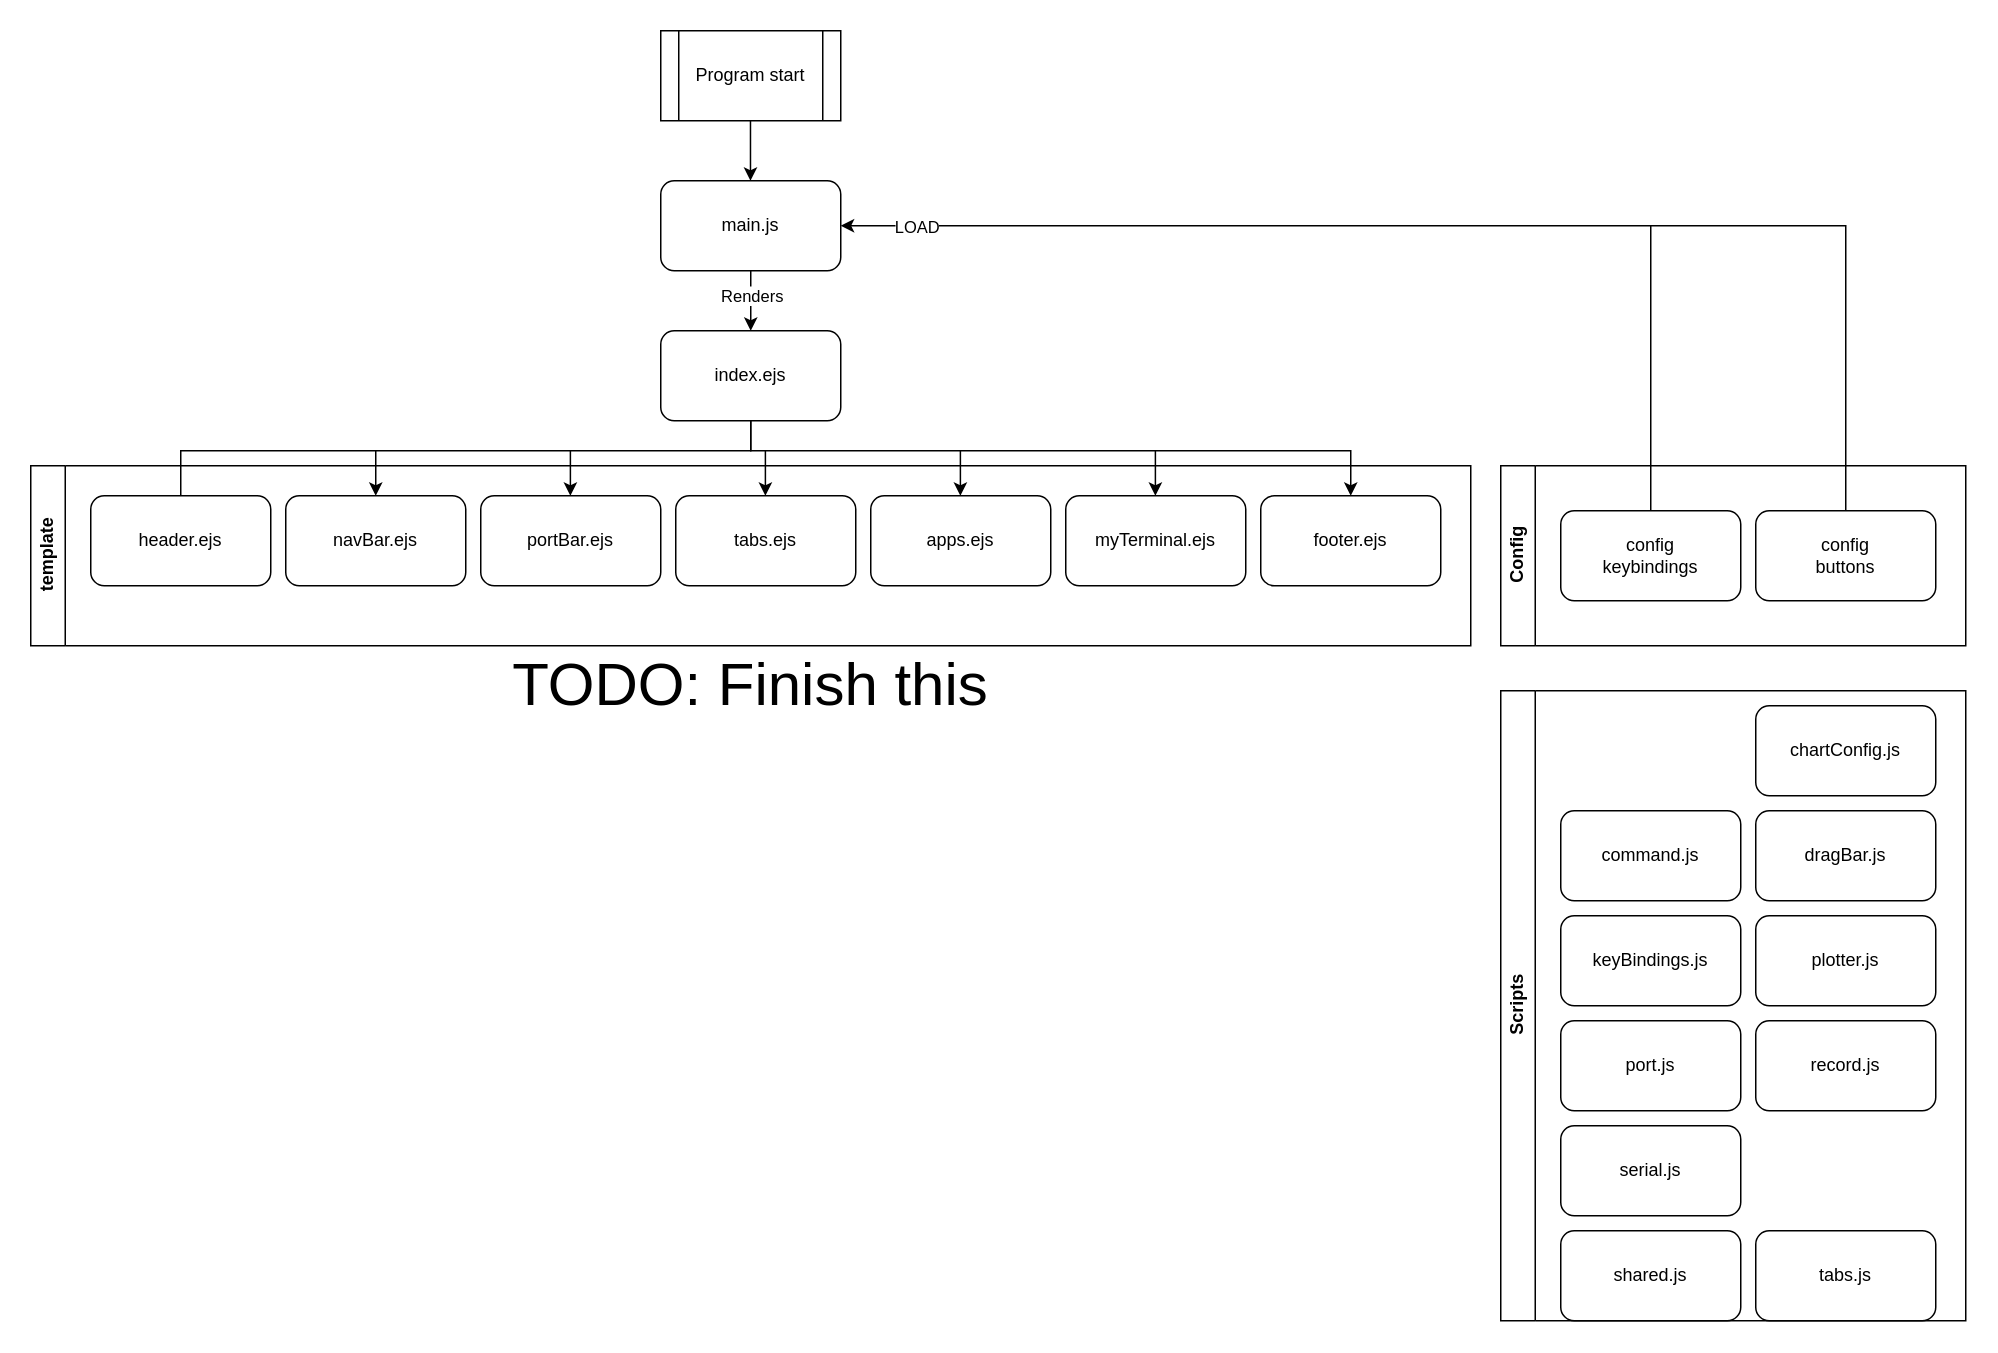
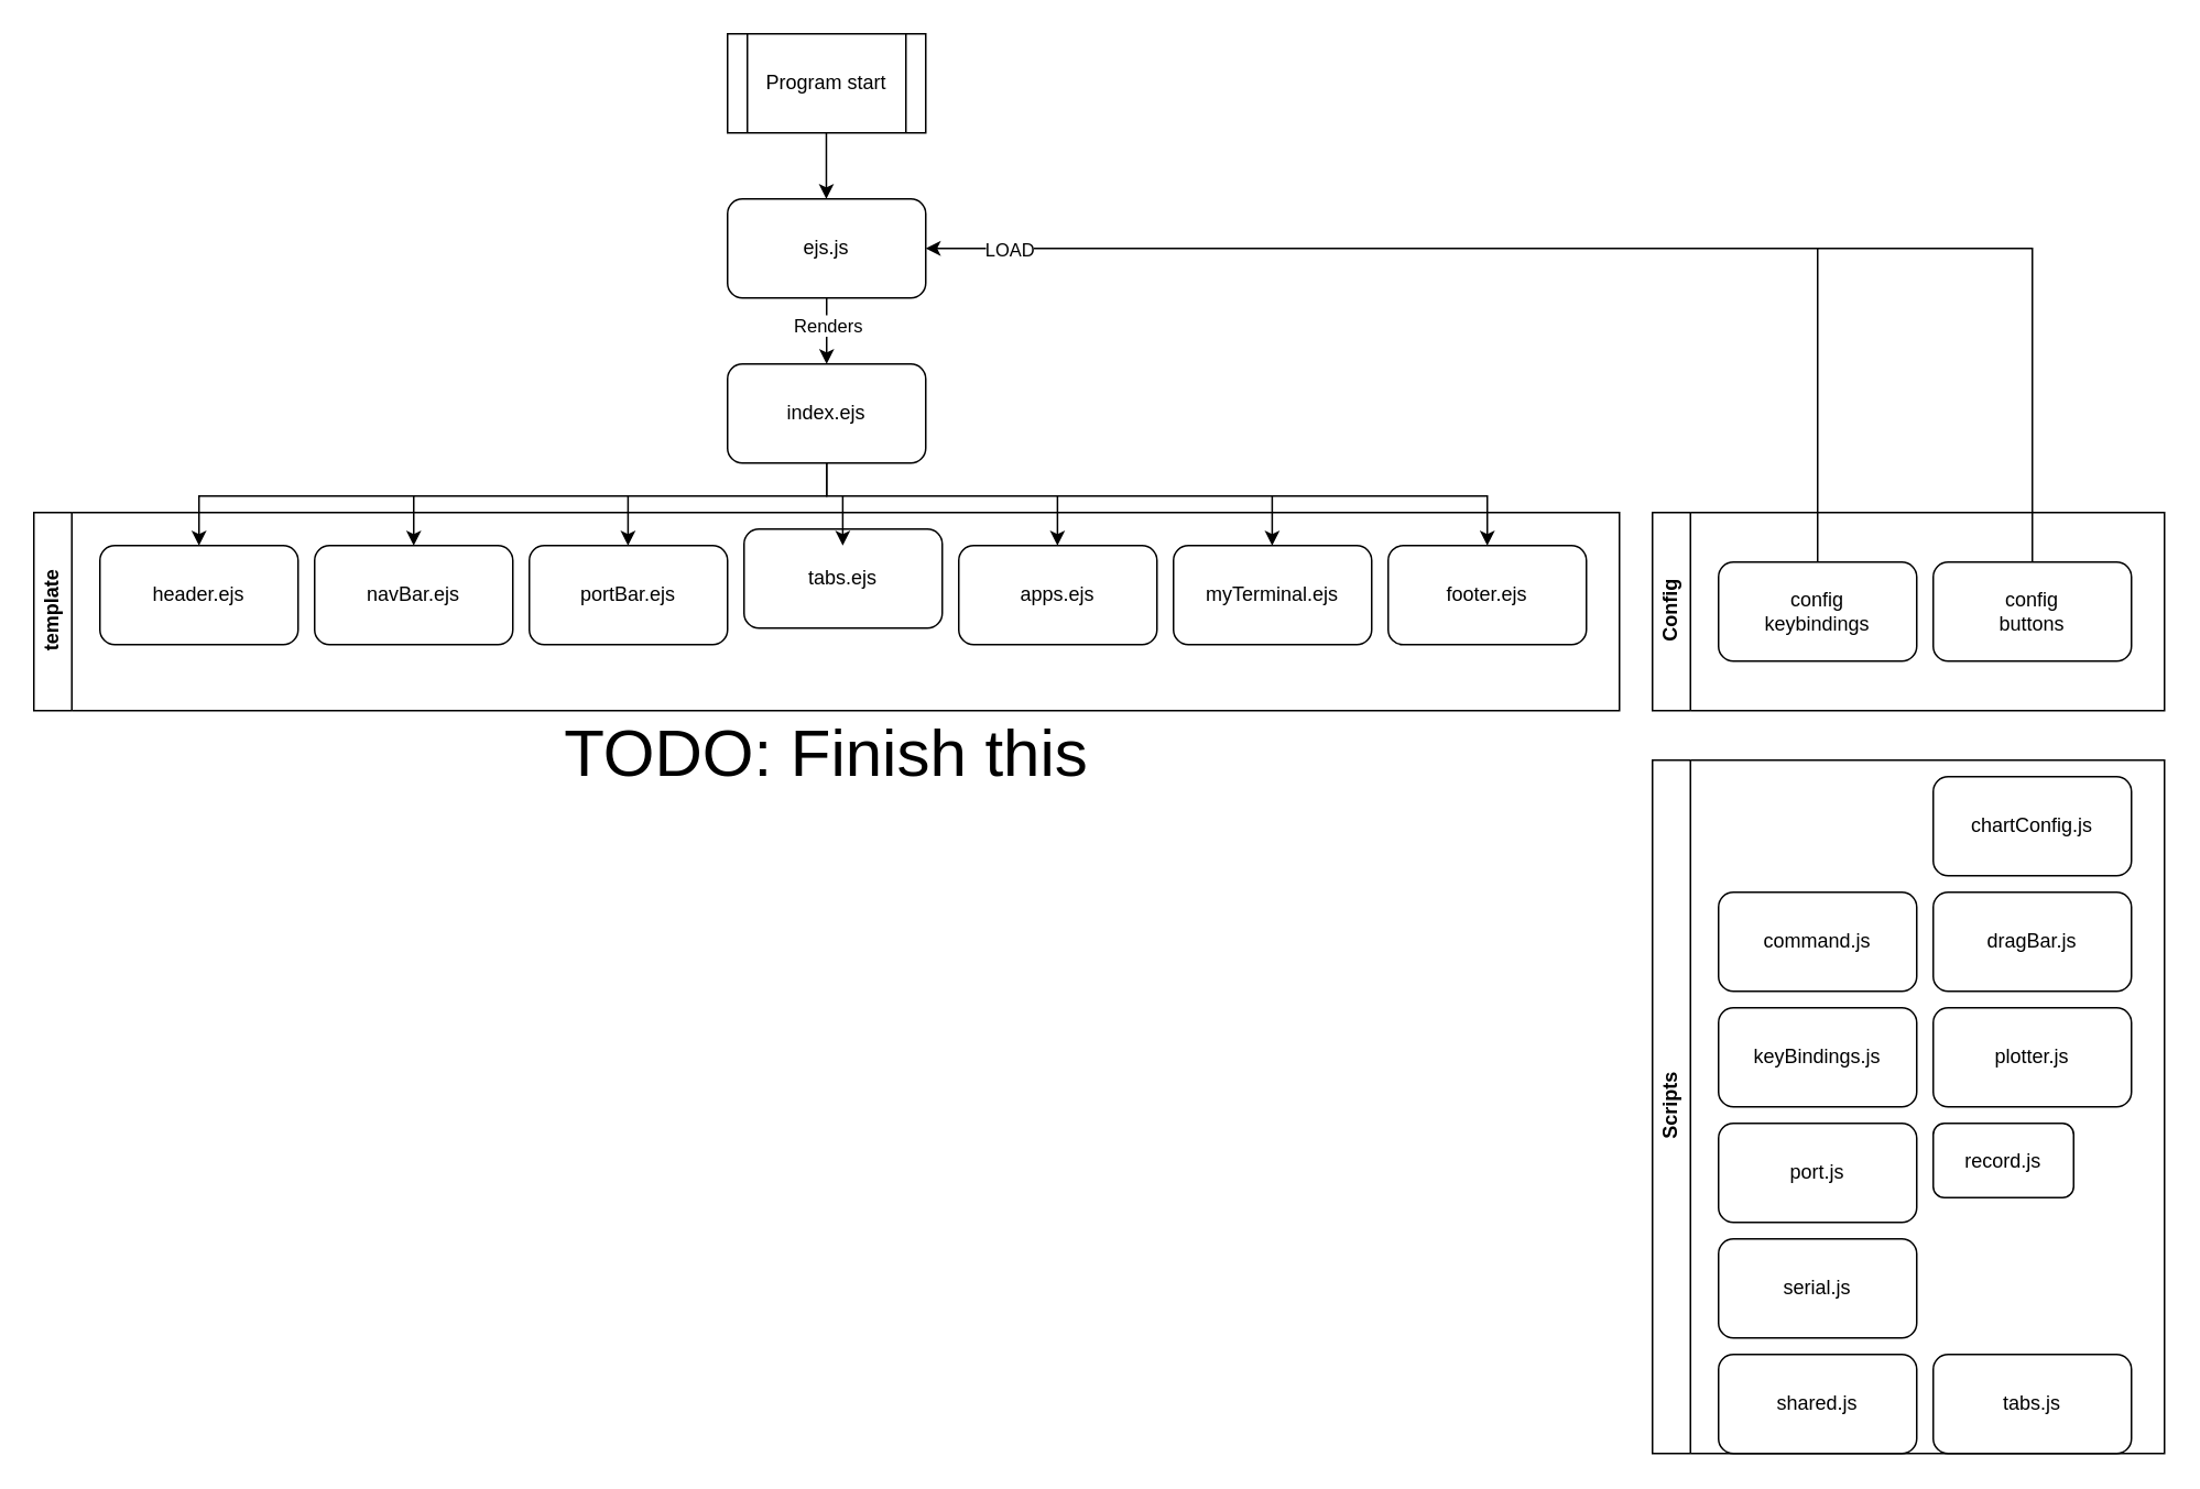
  <mxCell id="0" />
  <mxCell id="1" parent="0" />
- <mxCell id="2" value="main.js" style="rounded=1;whiteSpace=wrap;html=1;" parent="1" vertex="1"><mxGeometry x="440" width="120" height="60" as="geometry" y="120" /></mxCell>
+ <mxCell id="2" value="ejs.js" style="rounded=1;whiteSpace=wrap;html=1;" parent="1" vertex="1"><mxGeometry x="440" width="120" height="60" as="geometry" y="120" /></mxCell>
  <mxCell id="3" value="index.ejs" style="rounded=1;whiteSpace=wrap;html=1;" parent="1" vertex="1"><mxGeometry x="440" y="220" width="120" height="60" as="geometry" /></mxCell>
  <mxCell id="4" value="" style="endArrow=classic;html=1;rounded=0;exitX=0.5;exitY=1;exitDx=0;exitDy=0;entryX=0.5;entryY=0;entryDx=0;entryDy=0;" parent="1" source="2" target="3" edge="1"><mxGeometry width="50" height="50" relative="1" as="geometry"><mxPoint x="490" y="220" as="sourcePoint" /><mxPoint x="540" y="170" as="targetPoint" /></mxGeometry></mxCell>
  <mxCell id="5" value="Renders" style="edgeLabel;html=1;align=center;verticalAlign=middle;resizable=0;points=[];" vertex="1" connectable="0" parent="4"><mxGeometry x="-0.193" y="-2" relative="1" as="geometry"><mxPoint x="2" as="offset" /></mxGeometry></mxCell>
  <mxCell id="6" value="template" style="swimlane;horizontal=0;whiteSpace=wrap;html=1;" parent="1" vertex="1"><mxGeometry x="20" y="310" width="960" height="120" as="geometry" /></mxCell>
  <mxCell id="7" value="header.ejs" style="rounded=1;whiteSpace=wrap;html=1;" parent="6" vertex="1"><mxGeometry x="40" y="20" width="120" height="60" as="geometry" /></mxCell>
  <mxCell id="8" value="footer.ejs" style="rounded=1;whiteSpace=wrap;html=1;" parent="6" vertex="1"><mxGeometry x="820" y="20" width="120" height="60" as="geometry" /></mxCell>
  <mxCell id="9" value="myTerminal.ejs" style="rounded=1;whiteSpace=wrap;html=1;" parent="6" vertex="1"><mxGeometry x="690" y="20" width="120" height="60" as="geometry" /></mxCell>
  <mxCell id="10" value="apps.ejs" style="rounded=1;whiteSpace=wrap;html=1;" parent="6" vertex="1"><mxGeometry x="560" y="20" width="120" height="60" as="geometry" /></mxCell>
- <mxCell id="11" value="tabs.ejs" style="rounded=1;whiteSpace=wrap;html=1;" parent="6" vertex="1"><mxGeometry x="430" y="20" width="120" height="60" as="geometry" /></mxCell>
+ <mxCell id="11" value="tabs.ejs" style="rounded=1;whiteSpace=wrap;html=1;" parent="6" vertex="1"><mxGeometry x="430" y="10" width="120" height="60" as="geometry" /></mxCell>
  <mxCell id="12" value="portBar.ejs" style="rounded=1;whiteSpace=wrap;html=1;" parent="6" vertex="1"><mxGeometry x="300" y="20" width="120" height="60" as="geometry" /></mxCell>
  <mxCell id="13" value="navBar.ejs" style="rounded=1;whiteSpace=wrap;html=1;" parent="6" vertex="1"><mxGeometry x="170" y="20" width="120" height="60" as="geometry" /></mxCell>
  <mxCell id="14" value="" style="endArrow=classic;html=1;rounded=0;entryX=0.5;entryY=0;entryDx=0;entryDy=0;" parent="6" edge="1"><mxGeometry width="50" height="50" relative="1" as="geometry"><mxPoint x="359.76" y="-10" as="sourcePoint" /><mxPoint x="359.76" y="20" as="targetPoint" /></mxGeometry></mxCell>
  <mxCell id="15" value="" style="endArrow=classic;html=1;rounded=0;entryX=0.5;entryY=0;entryDx=0;entryDy=0;" parent="6" edge="1"><mxGeometry width="50" height="50" relative="1" as="geometry"><mxPoint x="489.76" y="-10" as="sourcePoint" /><mxPoint x="489.76" y="20" as="targetPoint" /></mxGeometry></mxCell>
  <mxCell id="16" value="" style="endArrow=classic;html=1;rounded=0;entryX=0.5;entryY=0;entryDx=0;entryDy=0;" parent="6" edge="1"><mxGeometry width="50" height="50" relative="1" as="geometry"><mxPoint x="619.76" y="-10" as="sourcePoint" /><mxPoint x="619.76" y="20" as="targetPoint" /></mxGeometry></mxCell>
  <mxCell id="17" value="" style="endArrow=classic;html=1;rounded=0;entryX=0.5;entryY=0;entryDx=0;entryDy=0;" parent="6" edge="1"><mxGeometry width="50" height="50" relative="1" as="geometry"><mxPoint x="749.76" y="-10" as="sourcePoint" /><mxPoint x="749.76" y="20" as="targetPoint" /></mxGeometry></mxCell>
- <mxCell id="18" value="" style="endArrow=none;html=1;rounded=0;exitX=0.5;exitY=1;exitDx=0;exitDy=0;entryX=0.5;entryY=0;entryDx=0;entryDy=0;" parent="1" source="3" target="7" edge="1"><mxGeometry width="50" height="50" relative="1" as="geometry"><mxPoint x="520" y="300" as="sourcePoint" /><mxPoint x="370" y="300" as="targetPoint" /><Array as="points"><mxPoint x="500" y="300" /><mxPoint x="120" y="300" /></Array></mxGeometry></mxCell>
+ <mxCell id="18" value="" style="endArrow=classic;html=1;rounded=0;exitX=0.5;exitY=1;exitDx=0;exitDy=0;entryX=0.5;entryY=0;entryDx=0;entryDy=0;" parent="1" source="3" target="7" edge="1"><mxGeometry width="50" height="50" relative="1" as="geometry"><mxPoint x="520" y="300" as="sourcePoint" /><mxPoint x="370" y="300" as="targetPoint" /><Array as="points"><mxPoint x="500" y="300" /><mxPoint x="120" y="300" /></Array></mxGeometry></mxCell>
  <mxCell id="19" value="" style="endArrow=classic;html=1;rounded=0;entryX=0.5;entryY=0;entryDx=0;entryDy=0;" parent="1" target="13" edge="1"><mxGeometry width="50" height="50" relative="1" as="geometry"><mxPoint x="250" y="300" as="sourcePoint" /><mxPoint x="320" y="290" as="targetPoint" /></mxGeometry></mxCell>
  <mxCell id="20" value="" style="endArrow=classic;html=1;rounded=0;exitX=0.5;exitY=1;exitDx=0;exitDy=0;entryX=0.5;entryY=0;entryDx=0;entryDy=0;" parent="1" target="8" edge="1"><mxGeometry width="50" height="50" relative="1" as="geometry"><mxPoint x="500" y="280" as="sourcePoint" /><mxPoint x="560" y="320" as="targetPoint" /><Array as="points"><mxPoint x="500" y="300" /><mxPoint x="900" y="300" /></Array></mxGeometry></mxCell>
  <mxCell id="21" value="Config" style="swimlane;horizontal=0;whiteSpace=wrap;html=1;startSize=23;" vertex="1" parent="1"><mxGeometry x="1000" y="310" width="310" height="120" as="geometry" /></mxCell>
  <mxCell id="22" value="config&lt;br&gt;buttons" style="rounded=1;whiteSpace=wrap;html=1;" parent="21" vertex="1"><mxGeometry x="170" y="30" width="120" height="60" as="geometry" /></mxCell>
  <mxCell id="23" value="config&lt;br&gt;keybindings" style="rounded=1;whiteSpace=wrap;html=1;" parent="21" vertex="1"><mxGeometry x="40" y="30" width="120" height="60" as="geometry" /></mxCell>
  <mxCell id="24" value="" style="endArrow=classic;html=1;rounded=0;exitX=0.5;exitY=0;exitDx=0;exitDy=0;entryX=1;entryY=0.5;entryDx=0;entryDy=0;" edge="1" parent="1" source="23" target="2"><mxGeometry width="50" height="50" relative="1" as="geometry"><mxPoint x="860" y="330" as="sourcePoint" /><mxPoint x="600" y="160" as="targetPoint" /><Array as="points"><mxPoint x="1100" y="150" /></Array></mxGeometry></mxCell>
  <mxCell id="25" value="LOAD" style="edgeLabel;html=1;align=center;verticalAlign=middle;resizable=0;points=[];" vertex="1" connectable="0" parent="24"><mxGeometry x="0.471" y="-3" relative="1" as="geometry"><mxPoint x="-143" y="3" as="offset" /></mxGeometry></mxCell>
  <mxCell id="26" value="" style="endArrow=none;html=1;rounded=0;exitX=0.5;exitY=0;exitDx=0;exitDy=0;" edge="1" parent="1" source="22"><mxGeometry width="50" height="50" relative="1" as="geometry"><mxPoint x="1020" y="330" as="sourcePoint" /><mxPoint x="1100" y="150" as="targetPoint" /><Array as="points"><mxPoint x="1230" y="150" /></Array></mxGeometry></mxCell>
  <mxCell id="27" value="Scripts" style="swimlane;horizontal=0;whiteSpace=wrap;html=1;startSize=23;" vertex="1" parent="1"><mxGeometry x="1000" y="460" width="310" height="420" as="geometry" /></mxCell>
  <mxCell id="28" value="command.js" style="rounded=1;whiteSpace=wrap;html=1;" parent="27" vertex="1"><mxGeometry x="40" y="80" width="120" height="60" as="geometry" /></mxCell>
  <mxCell id="29" value="dragBar.js" style="rounded=1;whiteSpace=wrap;html=1;" parent="27" vertex="1"><mxGeometry x="170" y="80" width="120" height="60" as="geometry" /></mxCell>
  <mxCell id="30" value="keyBindings.js" style="rounded=1;whiteSpace=wrap;html=1;" parent="27" vertex="1"><mxGeometry x="40" y="150" width="120" height="60" as="geometry" /></mxCell>
  <mxCell id="31" value="plotter.js" style="rounded=1;whiteSpace=wrap;html=1;" parent="27" vertex="1"><mxGeometry x="170" y="150" width="120" height="60" as="geometry" /></mxCell>
  <mxCell id="32" value="port.js" style="rounded=1;whiteSpace=wrap;html=1;" parent="27" vertex="1"><mxGeometry x="40" y="220" width="120" height="60" as="geometry" /></mxCell>
- <mxCell id="33" value="record.js" style="rounded=1;whiteSpace=wrap;html=1;" parent="27" vertex="1"><mxGeometry x="170" y="220" width="120" height="60" as="geometry" /></mxCell>
+ <mxCell id="33" value="record.js" style="rounded=1;whiteSpace=wrap;html=1;" parent="27" vertex="1"><mxGeometry x="170" y="220" width="85" height="45" as="geometry" /></mxCell>
  <mxCell id="34" value="serial.js" style="rounded=1;whiteSpace=wrap;html=1;" parent="27" vertex="1"><mxGeometry x="40" y="290" width="120" height="60" as="geometry" /></mxCell>
  <mxCell id="35" value="shared.js" style="rounded=1;whiteSpace=wrap;html=1;" parent="27" vertex="1"><mxGeometry x="40" y="360" width="120" height="60" as="geometry" /></mxCell>
  <mxCell id="36" value="tabs.js" style="rounded=1;whiteSpace=wrap;html=1;" parent="27" vertex="1"><mxGeometry x="170" y="360" width="120" height="60" as="geometry" /></mxCell>
  <mxCell id="37" value="chartConfig.js" style="rounded=1;whiteSpace=wrap;html=1;" parent="27" vertex="1"><mxGeometry x="170" y="10" width="120" height="60" as="geometry" /></mxCell>
  <mxCell id="38" value="&lt;font style=&quot;font-size: 40px;&quot;&gt;TODO: Finish this&lt;/font&gt;" style="text;html=1;align=center;verticalAlign=middle;whiteSpace=wrap;rounded=0;" vertex="1" parent="1"><mxGeometry x="60" y="440" width="880" height="30" as="geometry" /></mxCell>
  <mxCell id="39" value="Program start" style="shape=process;whiteSpace=wrap;html=1;backgroundOutline=1;" vertex="1" parent="1"><mxGeometry x="440" y="20" width="120" height="60" as="geometry" /></mxCell>
  <mxCell id="40" value="" style="endArrow=classic;html=1;rounded=0;exitX=0.5;exitY=1;exitDx=0;exitDy=0;entryX=0.5;entryY=0;entryDx=0;entryDy=0;" edge="1" parent="1"><mxGeometry width="50" height="50" relative="1" as="geometry"><mxPoint x="499.82" y="80" as="sourcePoint" /><mxPoint x="499.82" as="targetPoint" y="120" /></mxGeometry></mxCell>
